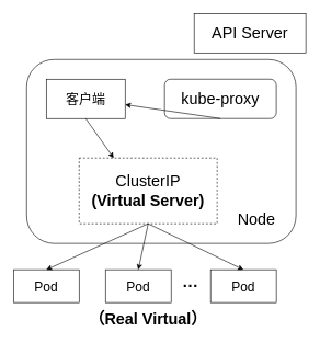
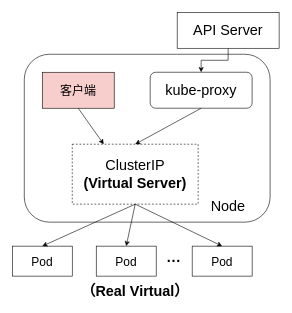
  <mxCell id="0" />
  <mxCell id="1" parent="0" />
  <mxCell id="2" value="ClusterIP&lt;br style=&quot;font-size: 24px;&quot;&gt;&lt;b&gt;(Virtual Server)&lt;/b&gt;" style="rounded=0;whiteSpace=wrap;html=1;fontSize=24;dashed=1;" vertex="1" parent="1"><mxGeometry x="120" y="240" width="210" height="100" as="geometry" /></mxCell>
- <mxCell id="3" value="客户端" style="rounded=0;whiteSpace=wrap;html=1;fontSize=20;" vertex="1" parent="1"><mxGeometry x="70" y="120" width="120" height="60" as="geometry" /></mxCell>
+ <mxCell id="3" value="客户端" style="rounded=0;whiteSpace=wrap;html=1;fontSize=20;fillColor=#f8cecc;" vertex="1" parent="1"><mxGeometry x="70" y="120" width="120" height="60" as="geometry" /></mxCell>
  <mxCell id="4" value="kube-proxy" style="whiteSpace=wrap;html=1;fontSize=24;rounded=1;" vertex="1" parent="1"><mxGeometry x="250" y="120" width="170" height="60" as="geometry" /></mxCell>
+ <mxCell id="5" value="" style="edgeStyle=orthogonalEdgeStyle;rounded=0;orthogonalLoop=1;jettySize=auto;html=1;" edge="1" parent="1" source="6" target="4"><mxGeometry relative="1" as="geometry" /></mxCell>
  <mxCell id="6" value="API Server" style="rounded=0;whiteSpace=wrap;html=1;fontSize=24;" vertex="1" parent="1"><mxGeometry x="295" y="20" width="170" height="60" as="geometry" /></mxCell>
  <mxCell id="7" value="" style="endArrow=classic;html=1;rounded=0;entryX=0.25;entryY=0;entryDx=0;entryDy=0;" edge="1" parent="1" target="2"><mxGeometry width="50" height="50" relative="1" as="geometry"><mxPoint x="130" y="180" as="sourcePoint" /><mxPoint x="180" y="130" as="targetPoint" /></mxGeometry></mxCell>
- <mxCell id="8" value="" style="endArrow=classic;html=1;rounded=0;exitX=0.5;exitY=1;exitDx=0;exitDy=0;" edge="1" parent="1" source="4" target="3"><mxGeometry width="50" height="50" relative="1" as="geometry"><mxPoint x="360" y="260" as="sourcePoint" /><mxPoint x="410" y="210" as="targetPoint" /></mxGeometry></mxCell>
+ <mxCell id="8" value="" style="endArrow=classic;html=1;rounded=0;exitX=0.5;exitY=1;exitDx=0;exitDy=0;entryX=0.5;entryY=0;entryDx=0;entryDy=0;" edge="1" parent="1" source="4" target="2"><mxGeometry width="50" height="50" relative="1" as="geometry"><mxPoint x="360" y="260" as="sourcePoint" /><mxPoint x="410" y="210" as="targetPoint" /></mxGeometry></mxCell>
  <mxCell id="9" value="Pod" style="rounded=0;whiteSpace=wrap;html=1;fontSize=20;" vertex="1" parent="1"><mxGeometry x="320" y="410" width="100" height="50" as="geometry" /></mxCell>
  <mxCell id="10" value="Pod" style="rounded=0;whiteSpace=wrap;html=1;fontSize=20;" vertex="1" parent="1"><mxGeometry x="20" y="410" width="100" height="50" as="geometry" /></mxCell>
  <mxCell id="11" value="Pod" style="rounded=0;whiteSpace=wrap;html=1;fontSize=20;" vertex="1" parent="1"><mxGeometry x="160" y="410" width="100" height="50" as="geometry" /></mxCell>
  <mxCell id="12" value="···" style="text;html=1;strokeColor=none;fillColor=none;align=center;verticalAlign=middle;whiteSpace=wrap;rounded=0;fontStyle=1;fontSize=24;" vertex="1" parent="1"><mxGeometry x="260" y="420" width="60" height="30" as="geometry" /></mxCell>
  <mxCell id="13" value="" style="endArrow=classic;html=1;rounded=0;entryX=0.5;entryY=0;entryDx=0;entryDy=0;exitX=0.5;exitY=1;exitDx=0;exitDy=0;" edge="1" parent="1" source="2" target="10"><mxGeometry width="50" height="50" relative="1" as="geometry"><mxPoint x="-60" y="350" as="sourcePoint" /><mxPoint x="-10" y="300" as="targetPoint" /></mxGeometry></mxCell>
  <mxCell id="14" value="" style="endArrow=classic;html=1;rounded=0;exitX=0.5;exitY=1;exitDx=0;exitDy=0;entryX=0.5;entryY=0;entryDx=0;entryDy=0;" edge="1" parent="1" source="2" target="11"><mxGeometry width="50" height="50" relative="1" as="geometry"><mxPoint x="410" y="340" as="sourcePoint" /><mxPoint x="460" y="290" as="targetPoint" /></mxGeometry></mxCell>
  <mxCell id="15" value="" style="endArrow=classic;html=1;rounded=0;exitX=0.5;exitY=1;exitDx=0;exitDy=0;entryX=0.5;entryY=0;entryDx=0;entryDy=0;" edge="1" parent="1" source="2" target="9"><mxGeometry width="50" height="50" relative="1" as="geometry"><mxPoint x="440" y="370" as="sourcePoint" /><mxPoint x="490" y="320" as="targetPoint" /></mxGeometry></mxCell>
  <mxCell id="16" value="" style="rounded=1;whiteSpace=wrap;html=1;fillColor=none;" vertex="1" parent="1"><mxGeometry x="40" y="90" width="410" height="280" as="geometry" /></mxCell>
- <mxCell id="17" value="Node" style="text;html=1;strokeColor=none;fillColor=none;align=center;verticalAlign=middle;whiteSpace=wrap;rounded=0;fontSize=24;" vertex="1" parent="1"><mxGeometry x="360" y="319" width="60" height="30" as="geometry" /></mxCell>
+ <mxCell id="17" value="Node" style="text;html=1;strokeColor=none;fillColor=none;align=center;verticalAlign=middle;whiteSpace=wrap;rounded=0;fontSize=24;" vertex="1" parent="1"><mxGeometry x="350" y="329" width="60" height="30" as="geometry" /></mxCell>
  <mxCell id="18" value="&lt;font size=&quot;1&quot; style=&quot;&quot;&gt;&lt;b style=&quot;font-size: 24px;&quot;&gt;（Real Virtual）&lt;/b&gt;&lt;/font&gt;" style="text;html=1;strokeColor=none;fillColor=none;align=center;verticalAlign=middle;whiteSpace=wrap;rounded=0;" vertex="1" parent="1"><mxGeometry x="110" y="470" width="230" height="30" as="geometry" /></mxCell>
